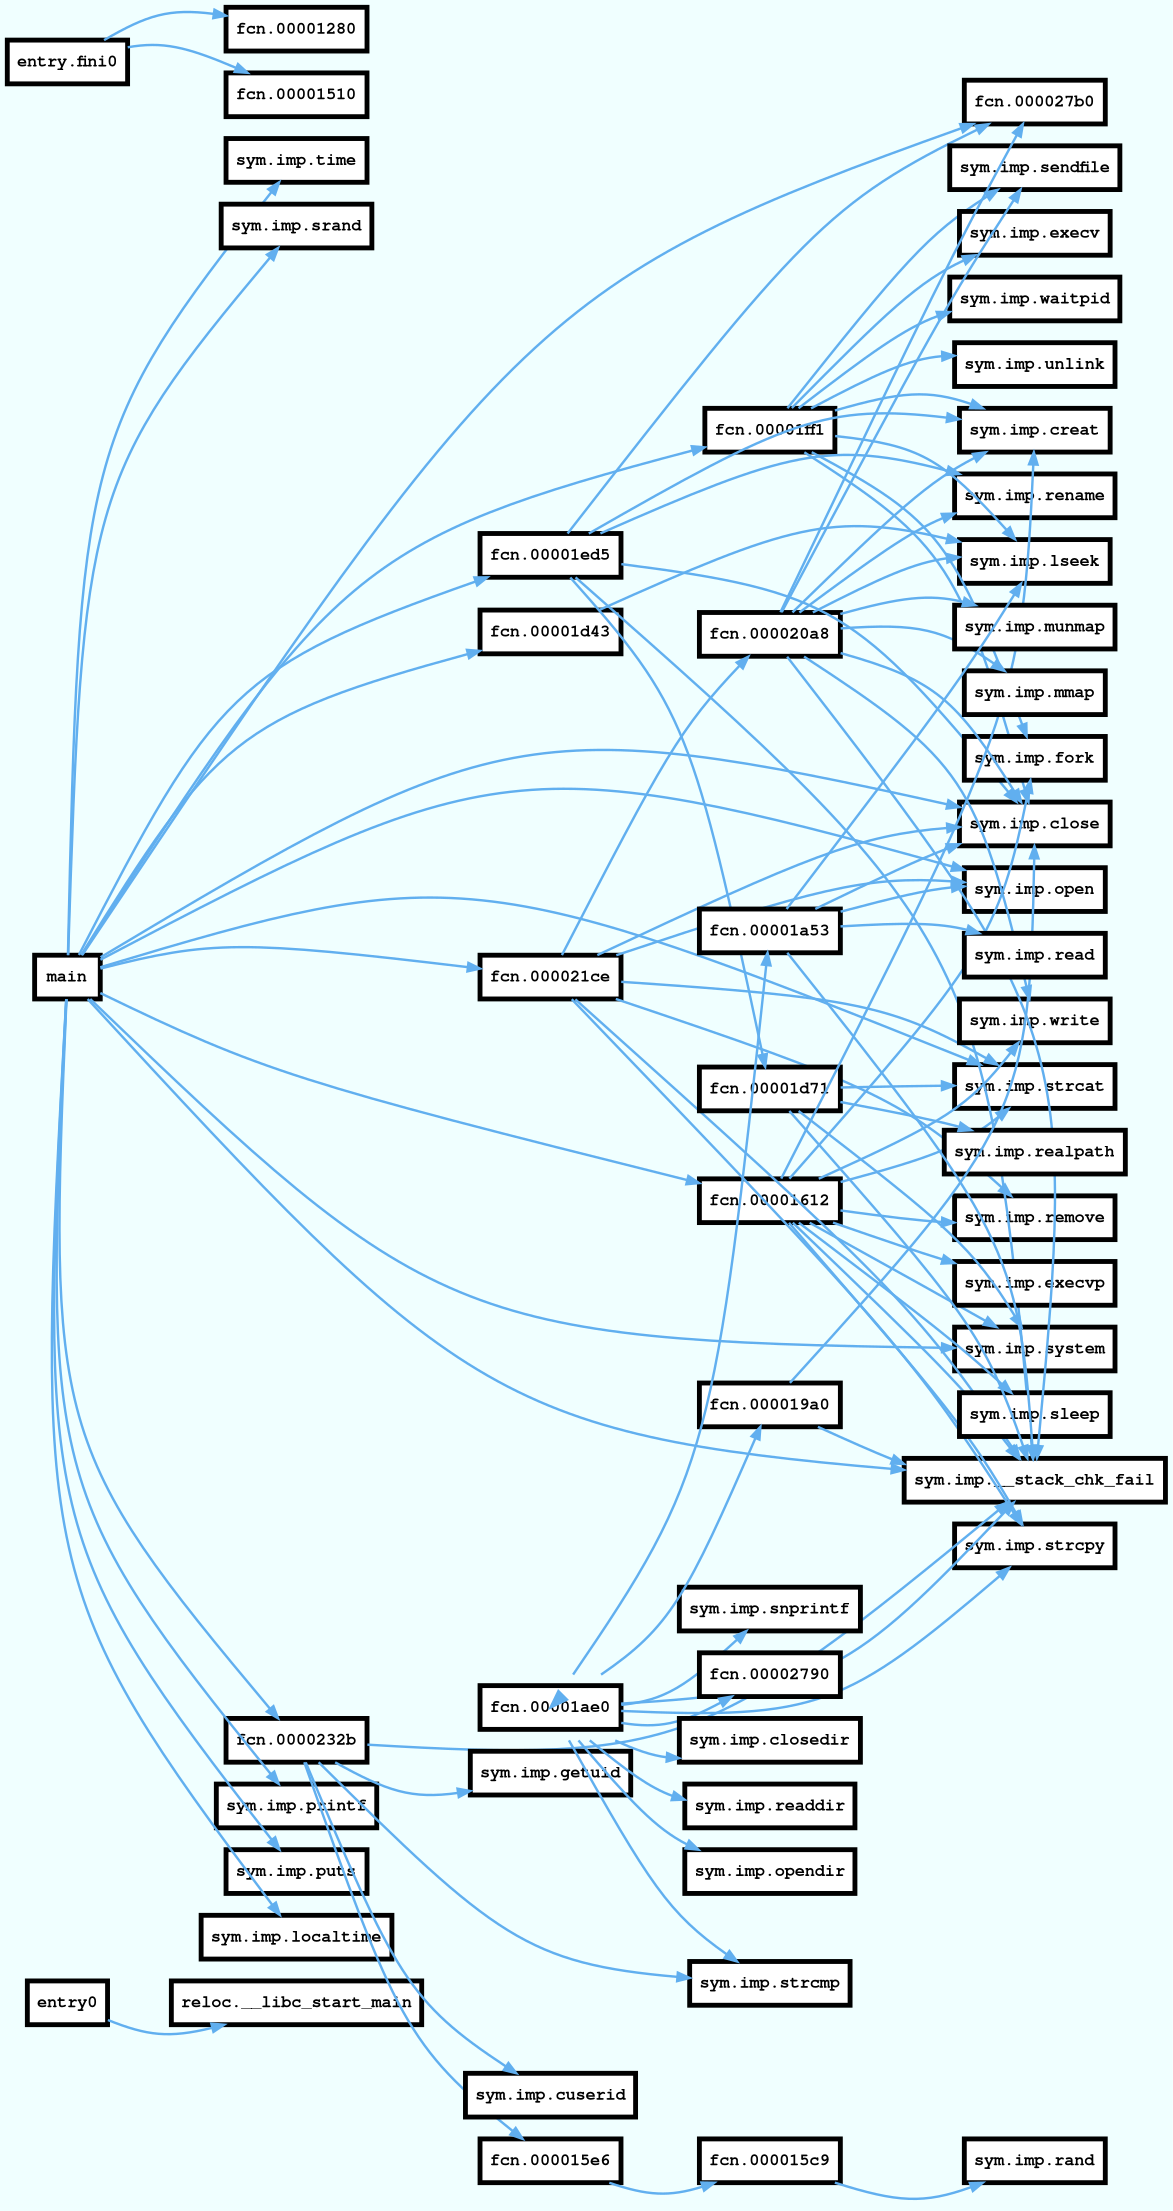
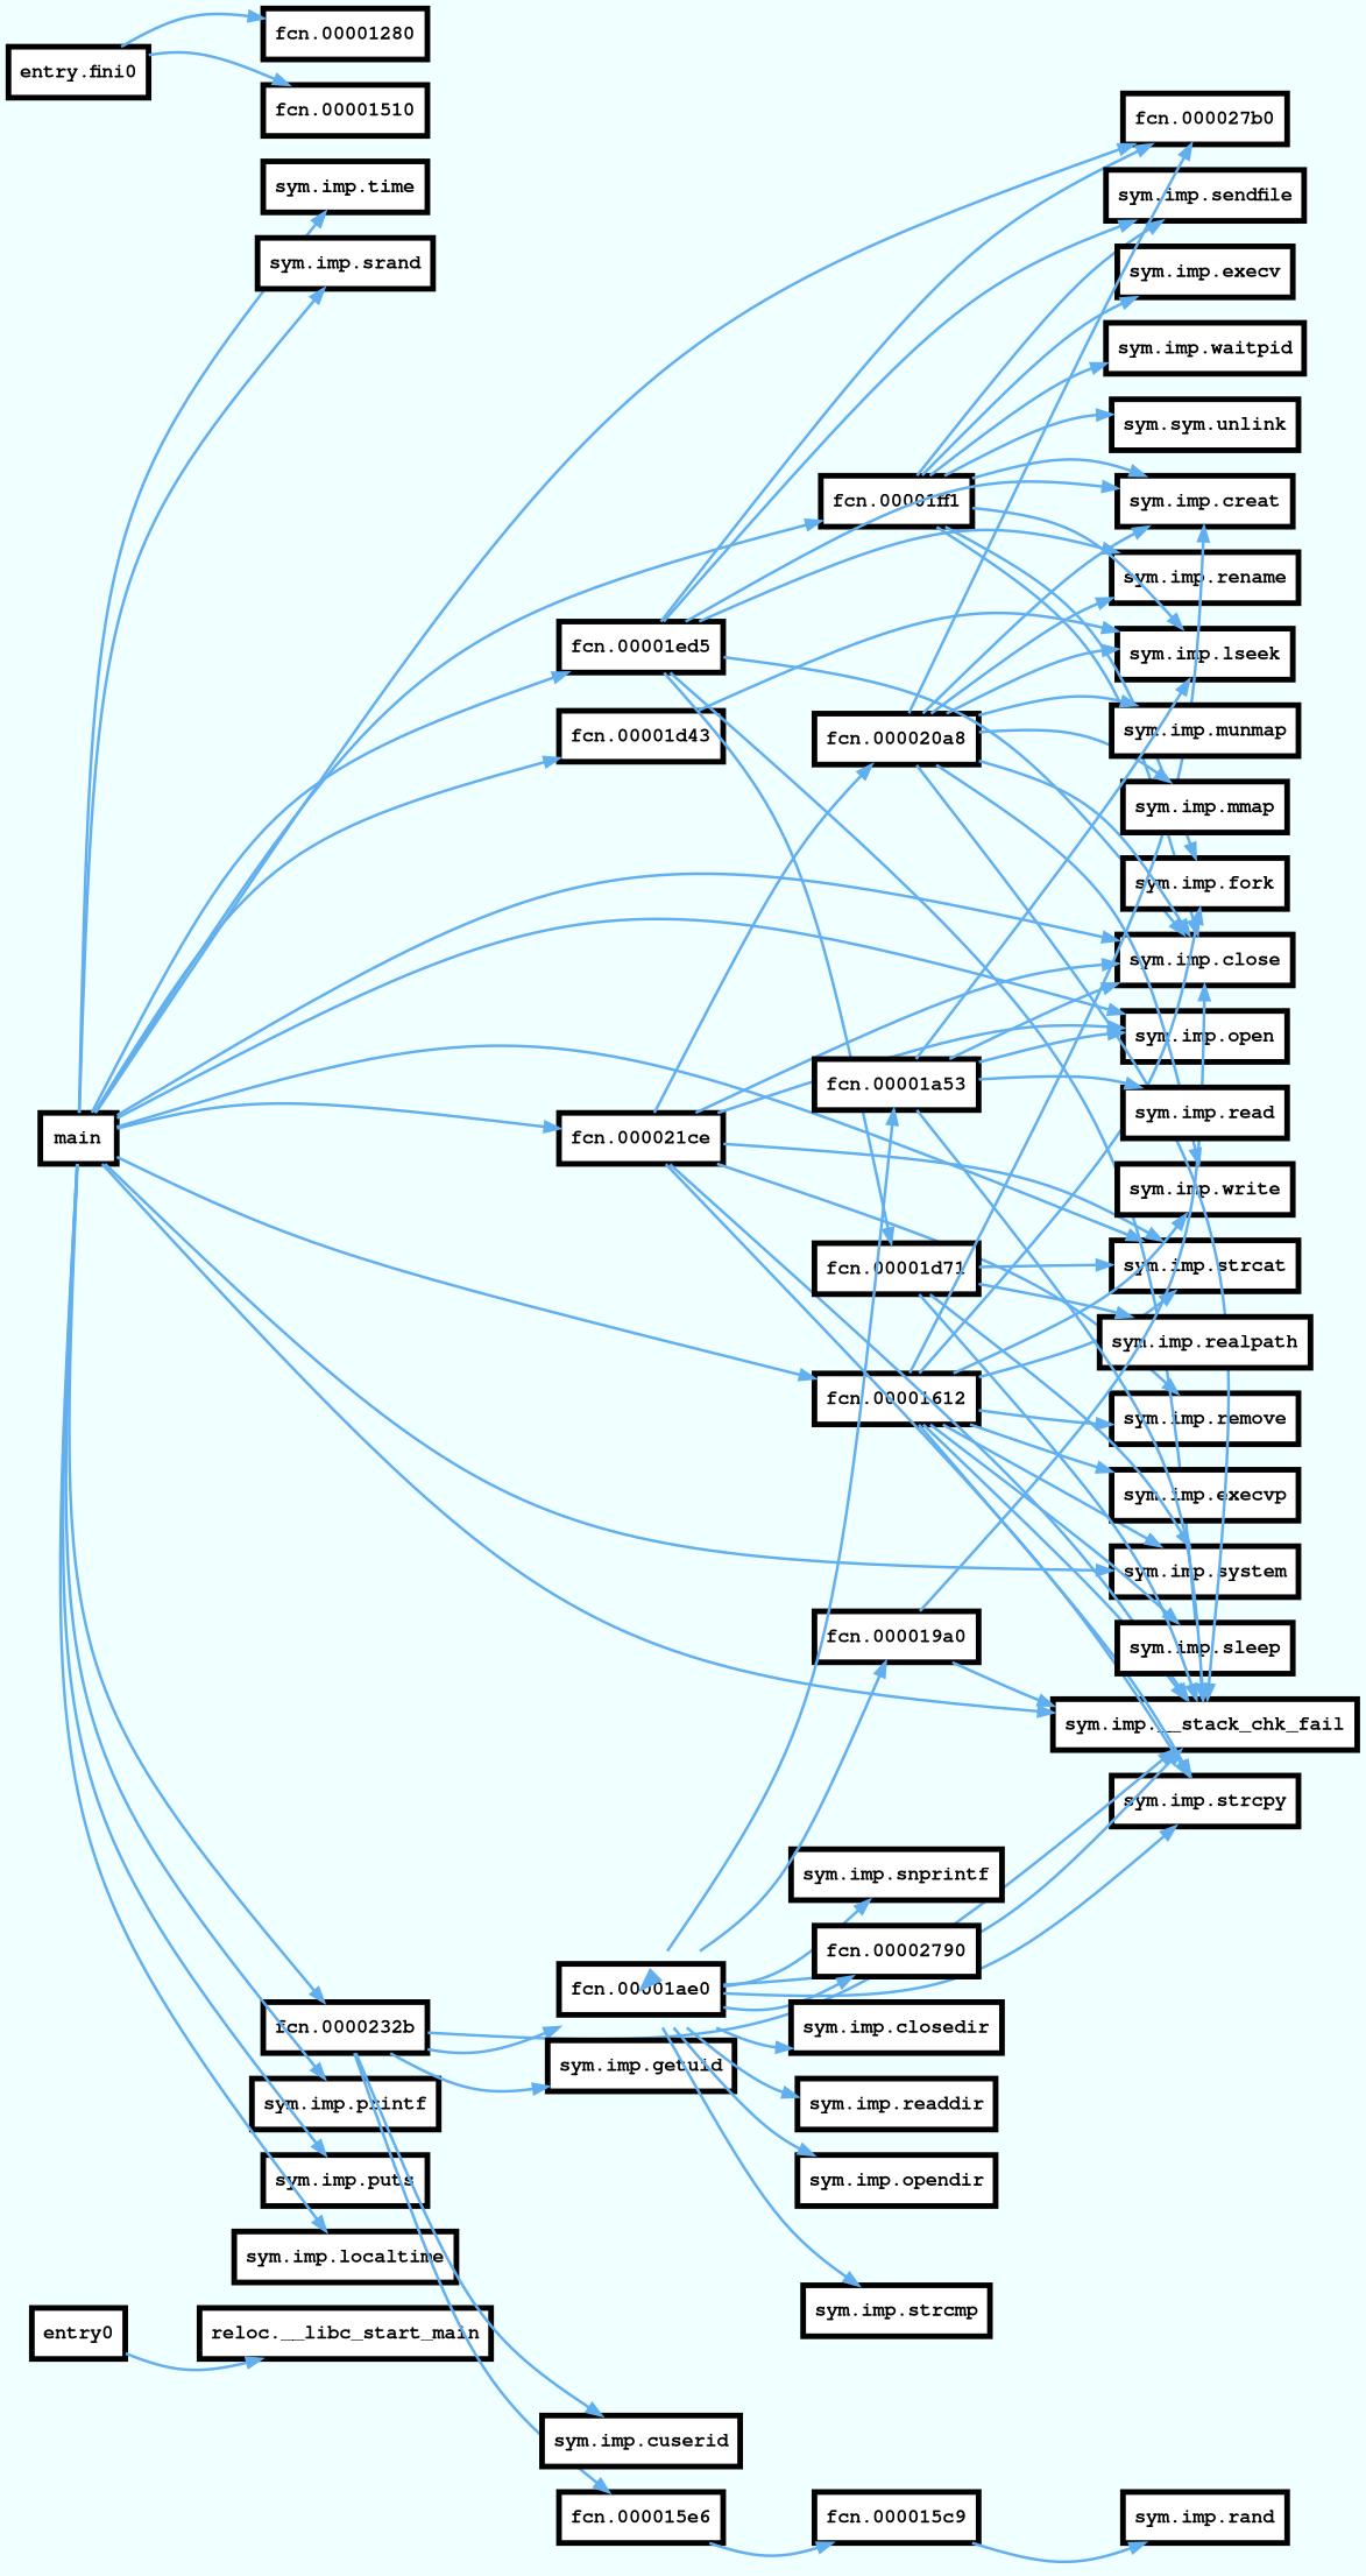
  digraph {
    bgcolor=azure
    fontname=Courier
    rankdir=LR
    splines=curved
    node [fillcolor=white fontname="Courier Bold" fontsize=14 penwidth=4 shape=box style=filled]
    edge [arrowhead=normal color="#61afef" style=bold weight=2]
    n1 [label=entry0]
    n2 [label="reloc.__libc_start_main"]
    n3 [label=main]
    n4 [label="sym.imp.time"]
    n5 [label="sym.imp.srand"]
    n6 [label="fcn.000021ce"]
    n7 [label="sym.imp.open"]
    n8 [label="fcn.000027b0"]
    n9 [label="fcn.0000232b"]
    n10 [label="sym.imp.printf"]
    n11 [label="sym.imp.strcat"]
    n12 [label="sym.imp.system"]
    n13 [label="fcn.00001ed5"]
    n14 [label="fcn.00001d43"]
    n15 [label="sym.imp.puts"]
    n16 [label="sym.imp.close"]
    n17 [label="fcn.00001ff1"]
    n18 [label="sym.imp.localtime"]
    n19 [label="fcn.00001612"]
    n20 [label="sym.imp.__stack_chk_fail"]
    n21 [label="sym.imp.strcpy"]
    n22 [label="fcn.000020a8"]
    n23 [label="sym.imp.remove"]
    n24 [label="fcn.00001ae0"]
    n25 [label="fcn.000015e6"]
    n26 [label="sym.imp.cuserid"]
    n27 [label="sym.imp.getuid"]
    n28 [label="fcn.00001d71"]
    n29 [label="sym.imp.creat"]
    n30 [label="sym.imp.rename"]
    n31 [label="sym.imp.sendfile"]
    n32 [label="sym.imp.lseek"]
    n33 [label="sym.imp.fork"]
    n34 [label="sym.imp.execv"]
    n35 [label="sym.imp.waitpid"]
-   n36 [label="sym.imp.unlink"]
+   n36 [label="sym.sym.unlink"]
    n37 [label="sym.imp.write"]
    n38 [label="sym.imp.execvp"]
    n39 [label="sym.imp.sleep"]
    n40 [label="sym.imp.mmap"]
    n41 [label="sym.imp.munmap"]
    n42 [label="sym.imp.opendir"]
    n43 [label="sym.imp.strcmp"]
    n44 [label="sym.imp.snprintf"]
    n45 [label="fcn.00002790"]
    n46 [label="fcn.000019a0"]
    n47 [label="fcn.00001a53"]
    n48 [label="sym.imp.closedir"]
    n49 [label="sym.imp.readdir"]
    n50 [label="fcn.000015c9"]
    n51 [label="sym.imp.realpath"]
    n52 [label="entry.fini0"]
    n53 [label="fcn.00001280"]
    n54 [label="fcn.00001510"]
    n55 [label="sym.imp.rand"]
    n56 [label="sym.imp.read"]
    n1 -> n2
    n3 -> n4
    n3 -> n5
    n3 -> n6
    n3 -> n7
    n3 -> n8
    n3 -> n9
    n3 -> n10
    n3 -> n11
    n3 -> n12
    n3 -> n13
    n3 -> n14
    n3 -> n15
    n3 -> n16
    n3 -> n17
    n3 -> n18
    n3 -> n19
    n3 -> n20
    n6 -> n7
    n6 -> n11
    n6 -> n16
    n6 -> n20
    n6 -> n21
    n6 -> n22
    n6 -> n23
    n9 -> n20
-   n9 -> n43
+   n9 -> n24
    n9 -> n25
    n9 -> n26
    n9 -> n27
    n13 -> n8
    n13 -> n16
    n13 -> n20
    n13 -> n28
    n13 -> n29
    n13 -> n30
-   n22 -> n31
+   n13 -> n31
    n14 -> n32
    n17 -> n16
    n17 -> n29
    n17 -> n31
    n17 -> n32
    n17 -> n33
    n17 -> n34
    n17 -> n35
    n17 -> n36
    n19 -> n11
    n19 -> n12
    n19 -> n20
    n19 -> n21
    n19 -> n23
    n19 -> n29
    n19 -> n33
    n19 -> n37
    n19 -> n38
    n19 -> n39
    n22 -> n8
    n22 -> n16
    n22 -> n20
    n22 -> n29
    n22 -> n30
    n22 -> n32
    n22 -> n37
    n22 -> n40
    n22 -> n41
    n24 -> n20
    n24 -> n21
    n24 -> n24
    n24 -> n42
    n24 -> n43
    n24 -> n44
    n24 -> n45
    n24 -> n46
    n24 -> n47
    n24 -> n48
    n24 -> n49
    n25 -> n50
    n28 -> n11
    n28 -> n12
    n28 -> n20
    n28 -> n51
    n46 -> n16
    n46 -> n20
    n47 -> n7
    n47 -> n16
    n47 -> n20
    n47 -> n32
    n47 -> n56
    n50 -> n55
    n52 -> n53
    n52 -> n54
  }
